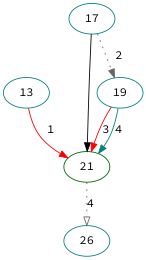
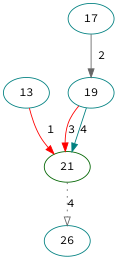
  digraph {
    fontname="Source Code Pro"
    node [color=teal fontname="Source Code Pro"]
    edge [arrowhead=normal color=gray40 fontname="Source Code Pro" style=solid]
    21 [color=darkgreen]
    13
    17
    19
    26
    21 -> 26 [arrowhead=onormal label=4 style=dotted]
    13 -> 21 [color=red label=" 1 "]
-   17 -> 21 [color=black]
-   17 -> 19 [label=" 2 " style=dotted]
+   17 -> 19 [label=" 2 "]
    19 -> 21 [color=red label=3]
    19 -> 21 [color=teal label=4]
  }
